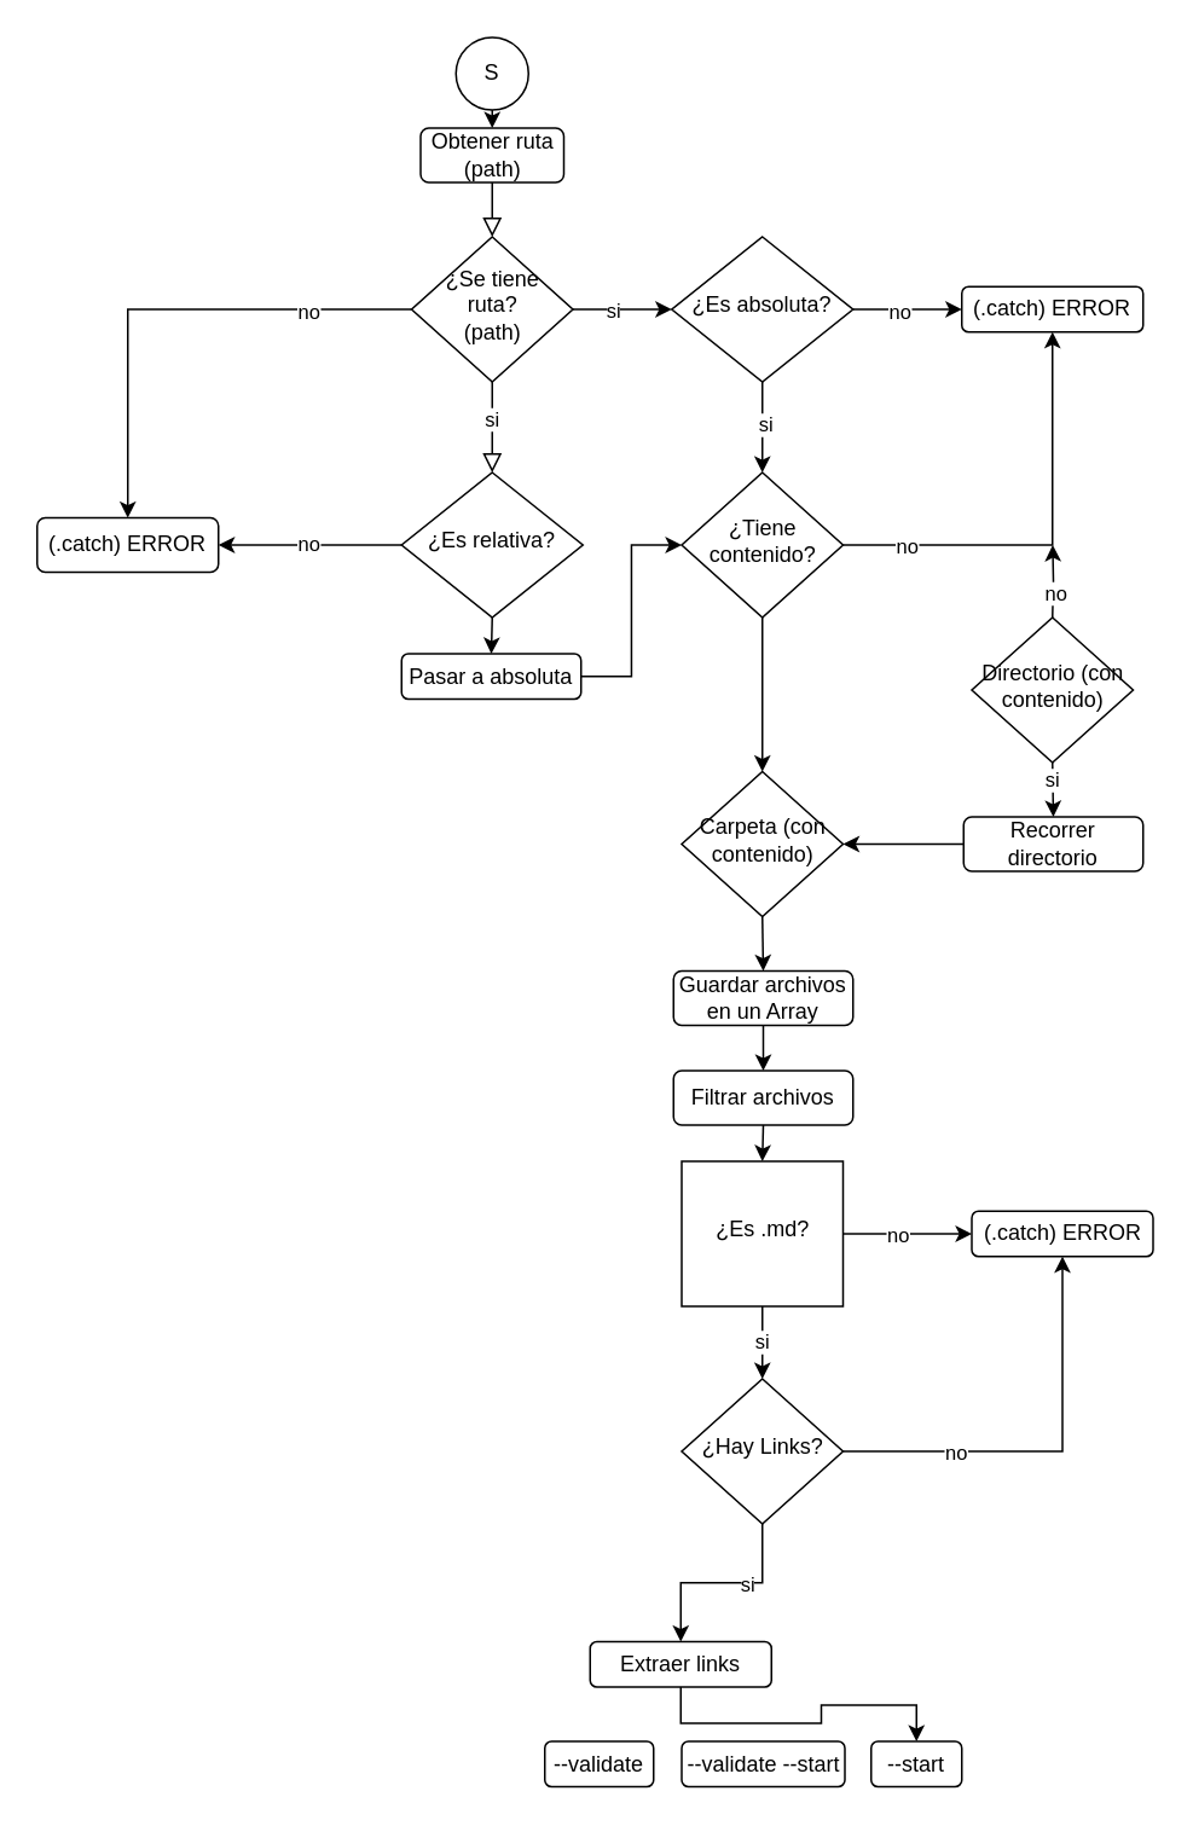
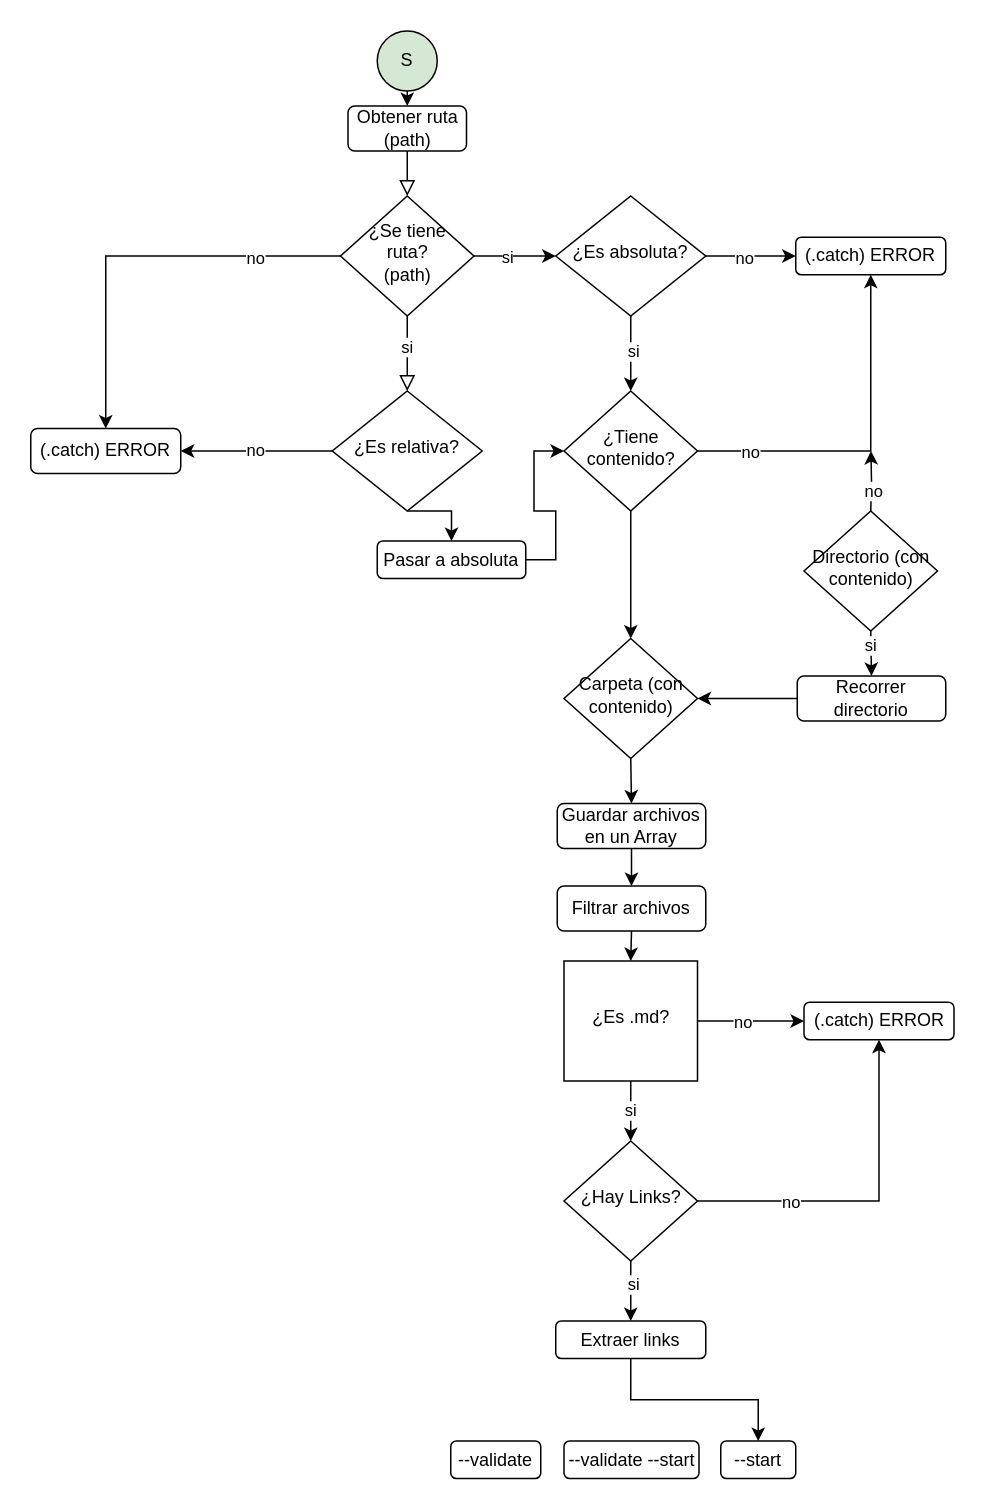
  <mxCell id="0" />
  <mxCell id="1" parent="0" />
  <mxCell id="2" value="" style="rounded=0;html=1;jettySize=auto;orthogonalLoop=1;fontSize=11;endArrow=block;endFill=0;endSize=8;strokeWidth=1;shadow=0;labelBackgroundColor=none;edgeStyle=orthogonalEdgeStyle;" parent="1" source="3" target="8" edge="1"><mxGeometry relative="1" as="geometry" /></mxCell>
  <mxCell id="3" value="Obtener ruta&lt;br&gt;(path)" style="rounded=1;whiteSpace=wrap;html=1;fontSize=12;glass=0;strokeWidth=1;shadow=0;" parent="1" vertex="1"><mxGeometry x="231.5" y="70" width="79" height="30" as="geometry" /></mxCell>
  <mxCell id="4" style="edgeStyle=orthogonalEdgeStyle;rounded=0;orthogonalLoop=1;jettySize=auto;html=1;exitX=1;exitY=0.5;exitDx=0;exitDy=0;entryX=0;entryY=0.5;entryDx=0;entryDy=0;" edge="1" parent="1" source="8" target="13"><mxGeometry relative="1" as="geometry" /></mxCell>
  <mxCell id="5" value="si" style="edgeLabel;html=1;align=center;verticalAlign=middle;resizable=0;points=[];" vertex="1" connectable="0" parent="4"><mxGeometry x="-0.19" relative="1" as="geometry"><mxPoint as="offset" /></mxGeometry></mxCell>
  <mxCell id="6" style="edgeStyle=orthogonalEdgeStyle;rounded=0;orthogonalLoop=1;jettySize=auto;html=1;exitX=0;exitY=0.5;exitDx=0;exitDy=0;entryX=0.5;entryY=0;entryDx=0;entryDy=0;" edge="1" parent="1" source="8" target="57"><mxGeometry relative="1" as="geometry" /></mxCell>
  <mxCell id="7" value="no" style="edgeLabel;html=1;align=center;verticalAlign=middle;resizable=0;points=[];" vertex="1" connectable="0" parent="6"><mxGeometry x="-0.582" y="1" relative="1" as="geometry"><mxPoint as="offset" /></mxGeometry></mxCell>
  <mxCell id="8" value="¿Se tiene ruta?&lt;br&gt;(path)" style="rhombus;whiteSpace=wrap;html=1;shadow=0;fontFamily=Helvetica;fontSize=12;align=center;strokeWidth=1;spacing=6;spacingTop=-4;" parent="1" vertex="1"><mxGeometry x="226.5" y="130" width="89" height="80" as="geometry" /></mxCell>
  <mxCell id="9" style="edgeStyle=orthogonalEdgeStyle;rounded=0;orthogonalLoop=1;jettySize=auto;html=1;exitX=1;exitY=0.5;exitDx=0;exitDy=0;entryX=0;entryY=0.5;entryDx=0;entryDy=0;" edge="1" parent="1" source="13" target="30"><mxGeometry relative="1" as="geometry" /></mxCell>
  <mxCell id="10" value="no" style="edgeLabel;html=1;align=center;verticalAlign=middle;resizable=0;points=[];" vertex="1" connectable="0" parent="9"><mxGeometry x="-0.152" y="-1" relative="1" as="geometry"><mxPoint as="offset" /></mxGeometry></mxCell>
  <mxCell id="11" style="edgeStyle=orthogonalEdgeStyle;rounded=0;orthogonalLoop=1;jettySize=auto;html=1;exitX=0.5;exitY=1;exitDx=0;exitDy=0;entryX=0.5;entryY=0;entryDx=0;entryDy=0;" edge="1" parent="1" source="13" target="24"><mxGeometry relative="1" as="geometry" /></mxCell>
  <mxCell id="12" value="si" style="edgeLabel;html=1;align=center;verticalAlign=middle;resizable=0;points=[];" vertex="1" connectable="0" parent="11"><mxGeometry x="-0.074" y="1" relative="1" as="geometry"><mxPoint as="offset" /></mxGeometry></mxCell>
  <mxCell id="13" value="¿Es absoluta?" style="rhombus;whiteSpace=wrap;html=1;shadow=0;fontFamily=Helvetica;fontSize=12;align=center;strokeWidth=1;spacing=6;spacingTop=-4;" parent="1" vertex="1"><mxGeometry x="370" y="130" width="100" height="80" as="geometry" /></mxCell>
  <mxCell id="14" style="edgeStyle=orthogonalEdgeStyle;rounded=0;orthogonalLoop=1;jettySize=auto;html=1;exitX=0.5;exitY=1;exitDx=0;exitDy=0;entryX=0.5;entryY=0;entryDx=0;entryDy=0;" edge="1" parent="1" source="15" target="3"><mxGeometry relative="1" as="geometry" /></mxCell>
- <mxCell id="15" value="S" style="ellipse;whiteSpace=wrap;html=1;aspect=fixed;" vertex="1" parent="1"><mxGeometry x="251" y="20" width="40" height="40" as="geometry" /></mxCell>
+ <mxCell id="15" value="S" style="ellipse;whiteSpace=wrap;html=1;aspect=fixed;fillColor=#d5e8d4;" vertex="1" parent="1"><mxGeometry x="251" y="20" width="40" height="40" as="geometry" /></mxCell>
  <mxCell id="16" value="" style="edgeStyle=orthogonalEdgeStyle;rounded=0;orthogonalLoop=1;jettySize=auto;html=1;entryX=0.5;entryY=0;entryDx=0;entryDy=0;exitX=0.5;exitY=1;exitDx=0;exitDy=0;" edge="1" parent="1" source="29" target="18"><mxGeometry relative="1" as="geometry" /></mxCell>
  <mxCell id="17" style="edgeStyle=orthogonalEdgeStyle;rounded=0;orthogonalLoop=1;jettySize=auto;html=1;entryX=0;entryY=0.5;entryDx=0;entryDy=0;" edge="1" parent="1" source="18" target="24"><mxGeometry relative="1" as="geometry" /></mxCell>
- <mxCell id="18" value="Pasar a absoluta" style="rounded=1;whiteSpace=wrap;html=1;" vertex="1" parent="1"><mxGeometry x="221" y="360" width="99" height="25" as="geometry" /></mxCell>
+ <mxCell id="18" value="Pasar a absoluta" style="rounded=1;whiteSpace=wrap;html=1;" vertex="1" parent="1"><mxGeometry x="251" y="360" width="99" height="25" as="geometry" /></mxCell>
  <mxCell id="19" style="edgeStyle=orthogonalEdgeStyle;rounded=0;orthogonalLoop=1;jettySize=auto;html=1;exitX=0.5;exitY=0;exitDx=0;exitDy=0;" edge="1" parent="1"><mxGeometry relative="1" as="geometry"><mxPoint x="580.118" y="300" as="targetPoint" /><mxPoint x="580" y="340" as="sourcePoint" /></mxGeometry></mxCell>
  <mxCell id="20" value="no" style="edgeLabel;html=1;align=center;verticalAlign=middle;resizable=0;points=[];" vertex="1" connectable="0" parent="19"><mxGeometry x="-0.307" y="-1" relative="1" as="geometry"><mxPoint as="offset" /></mxGeometry></mxCell>
  <mxCell id="21" style="edgeStyle=orthogonalEdgeStyle;rounded=0;orthogonalLoop=1;jettySize=auto;html=1;exitX=1;exitY=0.5;exitDx=0;exitDy=0;entryX=0.5;entryY=1;entryDx=0;entryDy=0;" edge="1" parent="1" source="24" target="30"><mxGeometry relative="1" as="geometry" /></mxCell>
  <mxCell id="22" value="no" style="edgeLabel;html=1;align=center;verticalAlign=middle;resizable=0;points=[];" vertex="1" connectable="0" parent="21"><mxGeometry x="-0.39" y="1" relative="1" as="geometry"><mxPoint x="-36" y="1" as="offset" /></mxGeometry></mxCell>
  <mxCell id="23" style="edgeStyle=orthogonalEdgeStyle;rounded=0;orthogonalLoop=1;jettySize=auto;html=1;exitX=0.5;exitY=1;exitDx=0;exitDy=0;entryX=0.5;entryY=0;entryDx=0;entryDy=0;" edge="1" parent="1" source="24" target="34"><mxGeometry relative="1" as="geometry" /></mxCell>
  <mxCell id="24" value="¿Tiene contenido?" style="rhombus;whiteSpace=wrap;html=1;shadow=0;fontFamily=Helvetica;fontSize=12;align=center;strokeWidth=1;spacing=6;spacingTop=-4;" vertex="1" parent="1"><mxGeometry x="375.5" y="260" width="89" height="80" as="geometry" /></mxCell>
  <mxCell id="25" value="Yes" style="edgeStyle=orthogonalEdgeStyle;rounded=0;html=1;jettySize=auto;orthogonalLoop=1;fontSize=11;endArrow=block;endFill=0;endSize=8;strokeWidth=1;shadow=0;labelBackgroundColor=none;exitX=0.5;exitY=1;exitDx=0;exitDy=0;" edge="1" parent="1" source="29"><mxGeometry y="10" relative="1" as="geometry"><mxPoint as="offset" /><mxPoint x="281.03" y="220" as="sourcePoint" /><mxPoint x="271" y="290" as="targetPoint" /><Array as="points"><mxPoint x="271" y="280" /></Array></mxGeometry></mxCell>
  <mxCell id="26" value="" style="edgeStyle=orthogonalEdgeStyle;rounded=0;html=1;jettySize=auto;orthogonalLoop=1;fontSize=11;endArrow=block;endFill=0;endSize=8;strokeWidth=1;shadow=0;labelBackgroundColor=none;exitX=0.5;exitY=1;exitDx=0;exitDy=0;" edge="1" parent="1" source="8" target="29"><mxGeometry y="10" relative="1" as="geometry"><mxPoint as="offset" /><mxPoint x="271" y="210" as="sourcePoint" /><mxPoint x="271" y="290" as="targetPoint" /><Array as="points" /></mxGeometry></mxCell>
  <mxCell id="27" value="si" style="edgeLabel;html=1;align=center;verticalAlign=middle;resizable=0;points=[];" vertex="1" connectable="0" parent="26"><mxGeometry x="-0.189" y="-1" relative="1" as="geometry"><mxPoint as="offset" /></mxGeometry></mxCell>
  <mxCell id="28" value="no" style="edgeStyle=orthogonalEdgeStyle;rounded=0;orthogonalLoop=1;jettySize=auto;html=1;exitX=0;exitY=0.5;exitDx=0;exitDy=0;entryX=1;entryY=0.5;entryDx=0;entryDy=0;" edge="1" parent="1" source="29" target="57"><mxGeometry relative="1" as="geometry" /></mxCell>
  <mxCell id="29" value="¿Es relativa?" style="rhombus;whiteSpace=wrap;html=1;shadow=0;fontFamily=Helvetica;fontSize=12;align=center;strokeWidth=1;spacing=6;spacingTop=-4;" vertex="1" parent="1"><mxGeometry x="221" y="260" width="100" height="80" as="geometry" /></mxCell>
  <mxCell id="30" value="(.catch) ERROR" style="rounded=1;whiteSpace=wrap;html=1;" vertex="1" parent="1"><mxGeometry x="530" y="157.5" width="100" height="25" as="geometry" /></mxCell>
  <mxCell id="31" value="si" style="edgeStyle=orthogonalEdgeStyle;rounded=0;orthogonalLoop=1;jettySize=auto;html=1;exitX=0.5;exitY=1;exitDx=0;exitDy=0;entryX=0.5;entryY=0;entryDx=0;entryDy=0;" edge="1" parent="1" source="32" target="36"><mxGeometry x="-0.312" relative="1" as="geometry"><mxPoint as="offset" /></mxGeometry></mxCell>
  <mxCell id="32" value="Directorio (con contenido)" style="rhombus;whiteSpace=wrap;html=1;shadow=0;fontFamily=Helvetica;fontSize=12;align=center;strokeWidth=1;spacing=6;spacingTop=-4;" vertex="1" parent="1"><mxGeometry x="535.5" y="340" width="89" height="80" as="geometry" /></mxCell>
  <mxCell id="33" style="edgeStyle=orthogonalEdgeStyle;rounded=0;orthogonalLoop=1;jettySize=auto;html=1;exitX=0.5;exitY=1;exitDx=0;exitDy=0;entryX=0.5;entryY=0;entryDx=0;entryDy=0;" edge="1" parent="1" source="34" target="38"><mxGeometry relative="1" as="geometry" /></mxCell>
  <mxCell id="34" value="Carpeta (con contenido)" style="rhombus;whiteSpace=wrap;html=1;shadow=0;fontFamily=Helvetica;fontSize=12;align=center;strokeWidth=1;spacing=6;spacingTop=-4;" vertex="1" parent="1"><mxGeometry x="375.5" y="425" width="89" height="80" as="geometry" /></mxCell>
  <mxCell id="35" style="edgeStyle=orthogonalEdgeStyle;rounded=0;orthogonalLoop=1;jettySize=auto;html=1;exitX=0;exitY=0.5;exitDx=0;exitDy=0;entryX=1;entryY=0.5;entryDx=0;entryDy=0;" edge="1" parent="1" source="36" target="34"><mxGeometry relative="1" as="geometry"><mxPoint x="470" y="465" as="targetPoint" /></mxGeometry></mxCell>
  <mxCell id="36" value="Recorrer directorio" style="rounded=1;whiteSpace=wrap;html=1;" vertex="1" parent="1"><mxGeometry x="531" y="450" width="99" height="30" as="geometry" /></mxCell>
  <mxCell id="37" style="edgeStyle=orthogonalEdgeStyle;rounded=0;orthogonalLoop=1;jettySize=auto;html=1;exitX=0.5;exitY=1;exitDx=0;exitDy=0;entryX=0.5;entryY=0;entryDx=0;entryDy=0;" edge="1" parent="1" source="38" target="40"><mxGeometry relative="1" as="geometry" /></mxCell>
  <mxCell id="38" value="Guardar archivos en un Array" style="rounded=1;whiteSpace=wrap;html=1;" vertex="1" parent="1"><mxGeometry x="371" y="535" width="99" height="30" as="geometry" /></mxCell>
  <mxCell id="39" style="edgeStyle=orthogonalEdgeStyle;rounded=0;orthogonalLoop=1;jettySize=auto;html=1;exitX=0.5;exitY=1;exitDx=0;exitDy=0;entryX=0.5;entryY=0;entryDx=0;entryDy=0;" edge="1" parent="1" source="40" target="45"><mxGeometry relative="1" as="geometry" /></mxCell>
  <mxCell id="40" value="Filtrar archivos" style="rounded=1;whiteSpace=wrap;html=1;" vertex="1" parent="1"><mxGeometry x="371" y="590" width="99" height="30" as="geometry" /></mxCell>
  <mxCell id="41" style="edgeStyle=orthogonalEdgeStyle;rounded=0;orthogonalLoop=1;jettySize=auto;html=1;exitX=1;exitY=0.5;exitDx=0;exitDy=0;entryX=0;entryY=0.5;entryDx=0;entryDy=0;" edge="1" parent="1" source="45" target="46"><mxGeometry relative="1" as="geometry" /></mxCell>
  <mxCell id="42" value="no" style="edgeLabel;html=1;align=center;verticalAlign=middle;resizable=0;points=[];" vertex="1" connectable="0" parent="41"><mxGeometry x="-0.157" relative="1" as="geometry"><mxPoint as="offset" /></mxGeometry></mxCell>
  <mxCell id="43" style="edgeStyle=orthogonalEdgeStyle;rounded=0;orthogonalLoop=1;jettySize=auto;html=1;exitX=0.5;exitY=1;exitDx=0;exitDy=0;entryX=0.5;entryY=0;entryDx=0;entryDy=0;" edge="1" parent="1" source="45" target="51"><mxGeometry relative="1" as="geometry" /></mxCell>
  <mxCell id="44" value="si" style="edgeLabel;html=1;align=center;verticalAlign=middle;resizable=0;points=[];" vertex="1" connectable="0" parent="43"><mxGeometry x="-0.064" y="-1" relative="1" as="geometry"><mxPoint as="offset" /></mxGeometry></mxCell>
  <mxCell id="45" value="¿Es .md?" style="whiteSpace=wrap;html=1;shadow=0;fontFamily=Helvetica;fontSize=12;align=center;strokeWidth=1;spacing=6;spacingTop=-4;rounded=0;" vertex="1" parent="1"><mxGeometry x="375.5" y="640" width="89" height="80" as="geometry" /></mxCell>
  <mxCell id="46" value="(.catch) ERROR" style="rounded=1;whiteSpace=wrap;html=1;" vertex="1" parent="1"><mxGeometry x="535.5" y="667.5" width="100" height="25" as="geometry" /></mxCell>
  <mxCell id="47" style="edgeStyle=orthogonalEdgeStyle;rounded=0;orthogonalLoop=1;jettySize=auto;html=1;exitX=1;exitY=0.5;exitDx=0;exitDy=0;entryX=0.5;entryY=1;entryDx=0;entryDy=0;" edge="1" parent="1" source="51" target="46"><mxGeometry relative="1" as="geometry" /></mxCell>
  <mxCell id="48" value="no" style="edgeLabel;html=1;align=center;verticalAlign=middle;resizable=0;points=[];" vertex="1" connectable="0" parent="47"><mxGeometry x="-0.453" relative="1" as="geometry"><mxPoint as="offset" /></mxGeometry></mxCell>
  <mxCell id="49" style="edgeStyle=orthogonalEdgeStyle;rounded=0;orthogonalLoop=1;jettySize=auto;html=1;exitX=0.5;exitY=1;exitDx=0;exitDy=0;entryX=0.5;entryY=0;entryDx=0;entryDy=0;" edge="1" parent="1" source="51" target="53"><mxGeometry relative="1" as="geometry" /></mxCell>
  <mxCell id="50" value="si" style="edgeLabel;html=1;align=center;verticalAlign=middle;resizable=0;points=[];" vertex="1" connectable="0" parent="49"><mxGeometry x="-0.257" y="1" relative="1" as="geometry"><mxPoint as="offset" /></mxGeometry></mxCell>
  <mxCell id="51" value="¿Hay Links?" style="rhombus;whiteSpace=wrap;html=1;shadow=0;fontFamily=Helvetica;fontSize=12;align=center;strokeWidth=1;spacing=6;spacingTop=-4;" vertex="1" parent="1"><mxGeometry x="375.5" y="760" width="89" height="80" as="geometry" /></mxCell>
  <mxCell id="52" style="edgeStyle=orthogonalEdgeStyle;rounded=0;orthogonalLoop=1;jettySize=auto;html=1;exitX=0.5;exitY=1;exitDx=0;exitDy=0;entryX=0.5;entryY=0;entryDx=0;entryDy=0;" edge="1" parent="1" source="53" target="56"><mxGeometry relative="1" as="geometry" /></mxCell>
- <mxCell id="53" value="Extraer links" style="rounded=1;whiteSpace=wrap;html=1;" vertex="1" parent="1"><mxGeometry x="325" y="905" width="100" height="25" as="geometry" /></mxCell>
+ <mxCell id="53" value="Extraer links" style="rounded=1;whiteSpace=wrap;html=1;" vertex="1" parent="1"><mxGeometry x="370" y="880" width="100" height="25" as="geometry" /></mxCell>
  <mxCell id="54" value="--validate" style="rounded=1;whiteSpace=wrap;html=1;" vertex="1" parent="1"><mxGeometry x="300" y="960" width="60" height="25" as="geometry" /></mxCell>
  <mxCell id="55" value="--validate --start" style="rounded=1;whiteSpace=wrap;html=1;" vertex="1" parent="1"><mxGeometry x="375.5" y="960" width="90" height="25" as="geometry" /></mxCell>
  <mxCell id="56" value="--start" style="rounded=1;whiteSpace=wrap;html=1;" vertex="1" parent="1"><mxGeometry x="480" y="960" width="50" height="25" as="geometry" /></mxCell>
  <mxCell id="57" value="(.catch) ERROR" style="rounded=1;whiteSpace=wrap;html=1;" vertex="1" parent="1"><mxGeometry x="20" y="285" width="100" height="30" as="geometry" /></mxCell>
